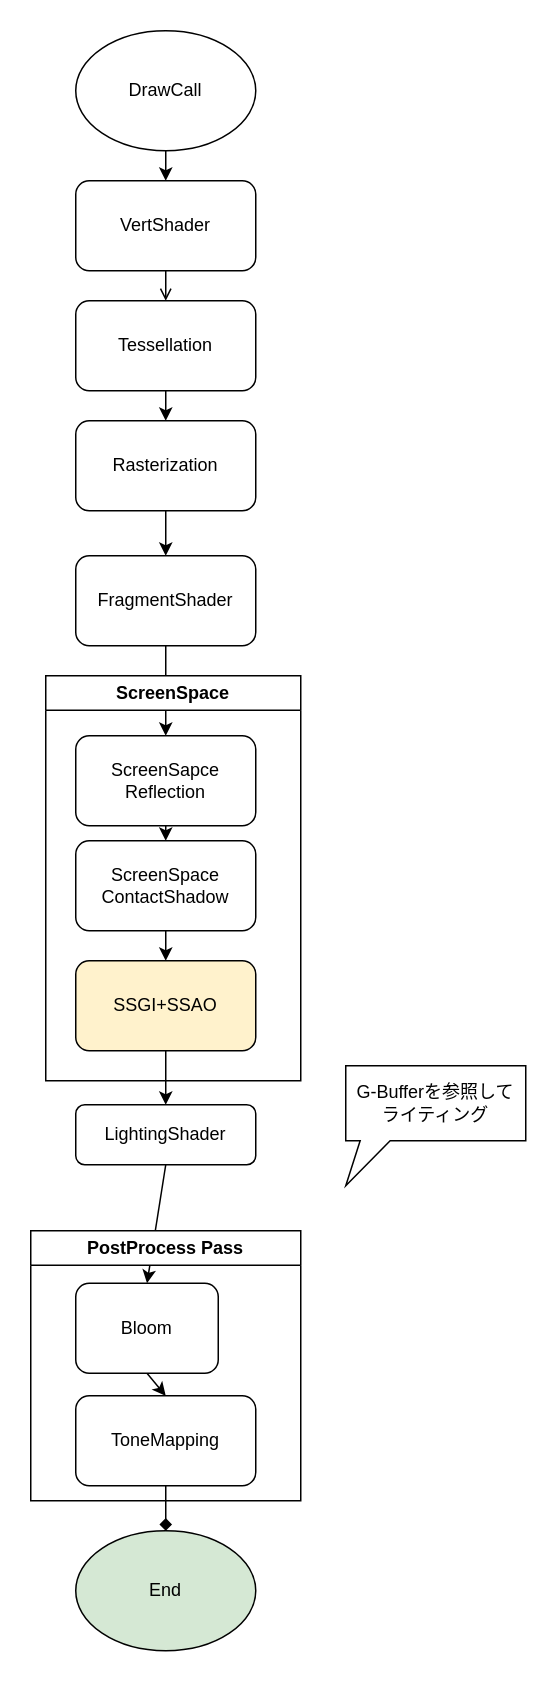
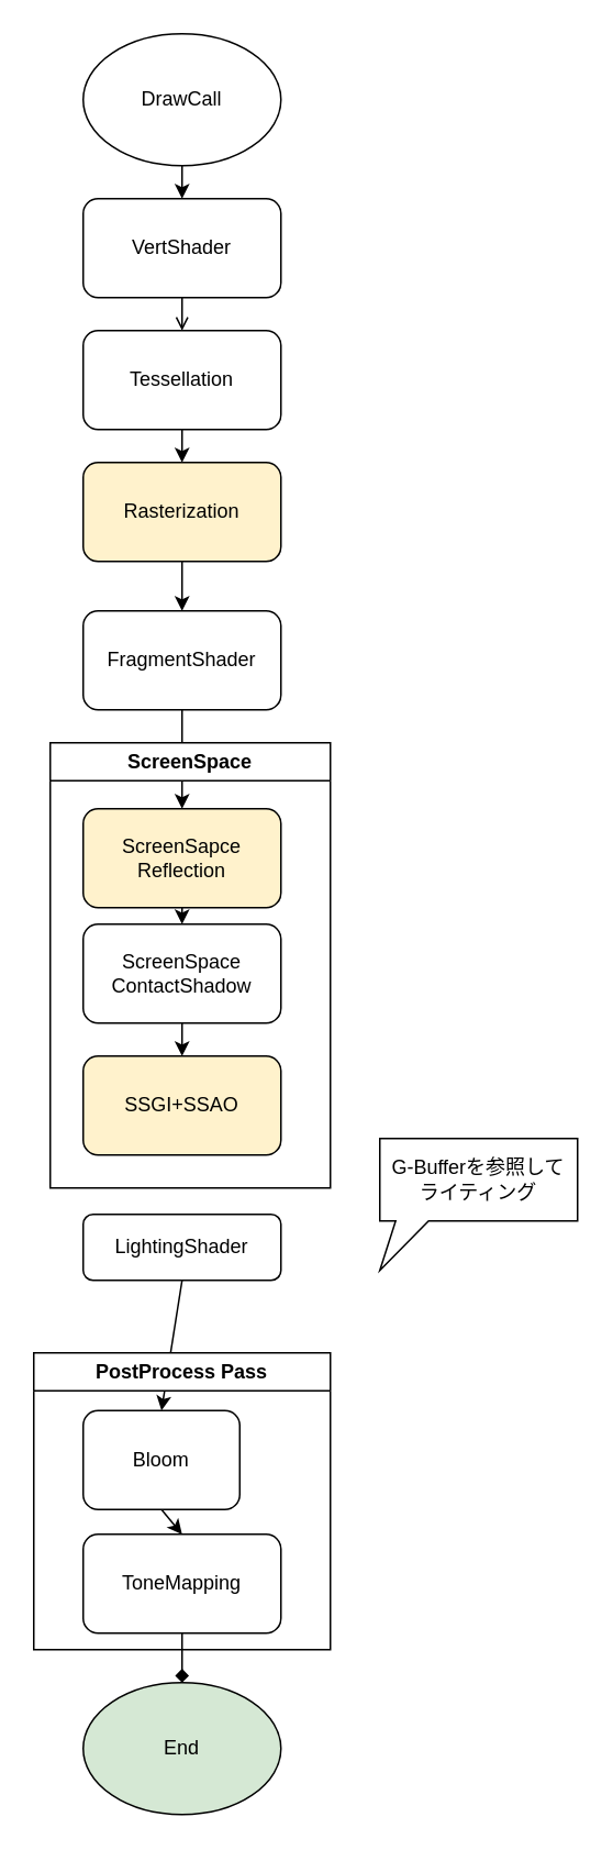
  <mxCell id="0" />
  <mxCell id="1" parent="0" />
  <mxCell id="2" style="edgeStyle=none;html=1;exitX=0.5;exitY=1;exitDx=0;exitDy=0;entryX=0.5;entryY=0;entryDx=0;entryDy=0;" edge="1" parent="1" source="3" target="5"><mxGeometry relative="1" as="geometry" /></mxCell>
  <mxCell id="3" value="DrawCall" style="ellipse;whiteSpace=wrap;html=1;" vertex="1" parent="1"><mxGeometry x="50" y="20" width="120" height="80" as="geometry" /></mxCell>
  <mxCell id="4" style="edgeStyle=none;html=1;exitX=0.5;exitY=1;exitDx=0;exitDy=0;entryX=0.5;entryY=0;entryDx=0;entryDy=0;endArrow=open;" edge="1" parent="1" source="5" target="7"><mxGeometry relative="1" as="geometry" /></mxCell>
  <mxCell id="5" value="VertShader" style="rounded=1;whiteSpace=wrap;html=1;" vertex="1" parent="1"><mxGeometry x="50" y="120" width="120" height="60" as="geometry" /></mxCell>
  <mxCell id="6" style="edgeStyle=none;html=1;exitX=0.5;exitY=1;exitDx=0;exitDy=0;entryX=0.5;entryY=0;entryDx=0;entryDy=0;" edge="1" parent="1" source="7" target="26"><mxGeometry relative="1" as="geometry" /></mxCell>
  <mxCell id="7" value="Tessellation" style="rounded=1;whiteSpace=wrap;html=1;" vertex="1" parent="1"><mxGeometry x="50" y="200" width="120" height="60" as="geometry" /></mxCell>
  <mxCell id="8" style="edgeStyle=none;html=1;exitX=0.5;exitY=1;exitDx=0;exitDy=0;entryX=0.5;entryY=0;entryDx=0;entryDy=0;" edge="1" parent="1" source="27" target="10"><mxGeometry relative="1" as="geometry" /></mxCell>
  <mxCell id="9" style="edgeStyle=none;html=1;exitX=0.5;exitY=1;exitDx=0;exitDy=0;entryX=0.5;entryY=0;entryDx=0;entryDy=0;" edge="1" parent="1" source="10" target="22"><mxGeometry relative="1" as="geometry" /></mxCell>
- <mxCell id="10" value="ScreenSapce&lt;br&gt;Reflection" style="rounded=1;whiteSpace=wrap;html=1;" vertex="1" parent="1"><mxGeometry x="50" y="490" width="120" height="60" as="geometry" /></mxCell>
- <mxCell id="11" style="edgeStyle=none;html=1;exitX=0.5;exitY=1;exitDx=0;exitDy=0;entryX=0.5;entryY=0;entryDx=0;entryDy=0;" edge="1" parent="1" source="23" target="13"><mxGeometry relative="1" as="geometry" /></mxCell>
+ <mxCell id="10" value="ScreenSapce&lt;br&gt;Reflection" style="rounded=1;whiteSpace=wrap;html=1;fillColor=#fff2cc;" vertex="1" parent="1"><mxGeometry x="50" y="490" width="120" height="60" as="geometry" /></mxCell>
  <mxCell id="12" style="edgeStyle=none;html=1;exitX=0.5;exitY=1;exitDx=0;exitDy=0;entryX=0.5;entryY=0;entryDx=0;entryDy=0;" edge="1" parent="1" source="13" target="15"><mxGeometry relative="1" as="geometry" /></mxCell>
  <mxCell id="13" value="LightingShader" style="rounded=1;whiteSpace=wrap;html=1;" vertex="1" parent="1"><mxGeometry x="50" y="736" width="120" height="40" as="geometry" /></mxCell>
  <mxCell id="14" style="edgeStyle=none;html=1;exitX=0.5;exitY=1;exitDx=0;exitDy=0;entryX=0.5;entryY=0;entryDx=0;entryDy=0;" edge="1" parent="1" source="15" target="20"><mxGeometry relative="1" as="geometry" /></mxCell>
  <mxCell id="15" value="Bloom" style="rounded=1;whiteSpace=wrap;html=1;" vertex="1" parent="1"><mxGeometry x="50" y="855" width="95" height="60" as="geometry" /></mxCell>
  <mxCell id="16" style="edgeStyle=none;html=1;exitX=0.5;exitY=1;exitDx=0;exitDy=0;entryX=0.5;entryY=0;entryDx=0;entryDy=0;endArrow=diamond;" edge="1" parent="1" source="20" target="17"><mxGeometry relative="1" as="geometry" /></mxCell>
  <mxCell id="17" value="End" style="ellipse;whiteSpace=wrap;html=1;fillColor=#d5e8d4;" vertex="1" parent="1"><mxGeometry x="50" y="1020" width="120" height="80" as="geometry" /></mxCell>
- <mxCell id="18" value="G-Bufferを参照して&lt;br&gt;ライティング" style="shape=callout;whiteSpace=wrap;html=1;perimeter=calloutPerimeter;position2=0;size=30;position=0.08;" vertex="1" parent="1"><mxGeometry x="230" y="710" width="120" height="80" as="geometry" /></mxCell>
+ <mxCell id="18" value="G-Bufferを参照して&lt;br&gt;ライティング" style="shape=callout;whiteSpace=wrap;html=1;perimeter=calloutPerimeter;position2=0;size=30;position=0.08;" vertex="1" parent="1"><mxGeometry x="230" y="690" width="120" height="80" as="geometry" /></mxCell>
  <mxCell id="19" value="PostProcess Pass" style="swimlane;whiteSpace=wrap;html=1;" vertex="1" parent="1"><mxGeometry x="20" y="820" width="180" height="180" as="geometry" /></mxCell>
  <mxCell id="20" value="ToneMapping" style="rounded=1;whiteSpace=wrap;html=1;" vertex="1" parent="19"><mxGeometry x="30" y="110" width="120" height="60" as="geometry" /></mxCell>
  <mxCell id="21" value="ScreenSpace" style="swimlane;whiteSpace=wrap;html=1;" vertex="1" parent="1"><mxGeometry x="30" y="450" width="170" height="270" as="geometry" /></mxCell>
  <mxCell id="22" value="ScreenSpace&lt;br&gt;ContactShadow" style="rounded=1;whiteSpace=wrap;html=1;" vertex="1" parent="21"><mxGeometry x="20" y="110" width="120" height="60" as="geometry" /></mxCell>
  <mxCell id="23" value="SSGI+SSAO" style="rounded=1;whiteSpace=wrap;html=1;fillColor=#fff2cc;" vertex="1" parent="21"><mxGeometry x="20" y="190" width="120" height="60" as="geometry" /></mxCell>
  <mxCell id="24" style="edgeStyle=none;html=1;exitX=0.5;exitY=1;exitDx=0;exitDy=0;entryX=0.5;entryY=0;entryDx=0;entryDy=0;" edge="1" parent="21" source="22" target="23"><mxGeometry relative="1" as="geometry" /></mxCell>
  <mxCell id="25" style="edgeStyle=none;html=1;exitX=0.5;exitY=1;exitDx=0;exitDy=0;" edge="1" parent="1" source="26" target="27"><mxGeometry relative="1" as="geometry" /></mxCell>
- <mxCell id="26" value="Rasterization" style="rounded=1;whiteSpace=wrap;html=1;" vertex="1" parent="1"><mxGeometry x="50" y="280" width="120" height="60" as="geometry" /></mxCell>
+ <mxCell id="26" value="Rasterization" style="rounded=1;whiteSpace=wrap;html=1;fillColor=#fff2cc;" vertex="1" parent="1"><mxGeometry x="50" y="280" width="120" height="60" as="geometry" /></mxCell>
  <mxCell id="27" value="FragmentShader" style="rounded=1;whiteSpace=wrap;html=1;" vertex="1" parent="1"><mxGeometry x="50" y="370" width="120" height="60" as="geometry" /></mxCell>
